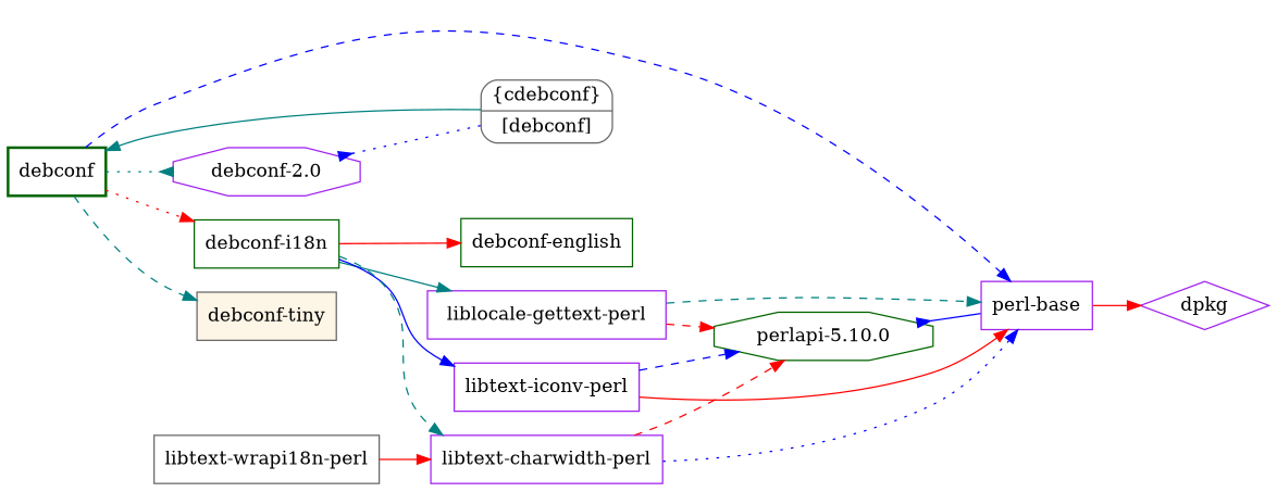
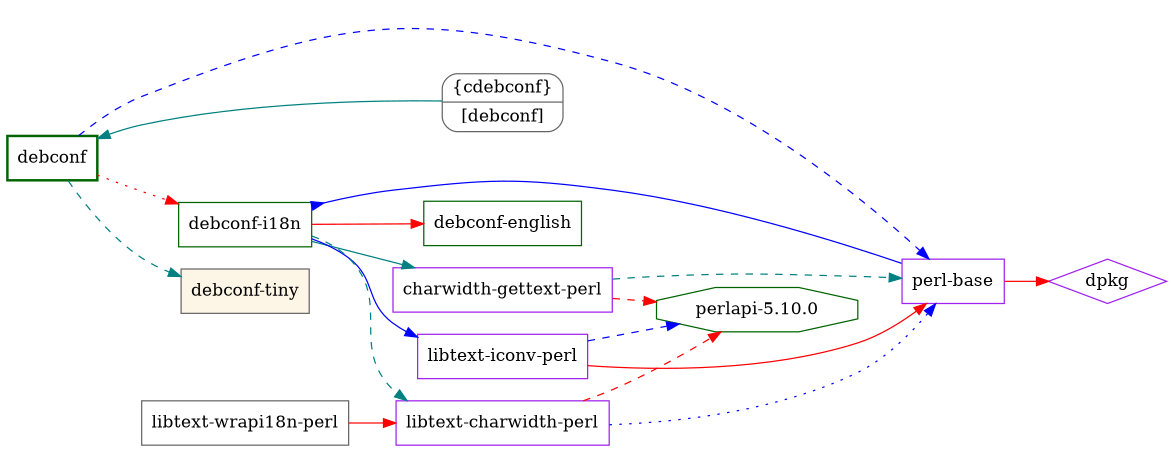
  digraph {
    fontname="DejaVu Serif"
    rankdir=LR
    node [color=purple fontname="DejaVu Serif" shape=box]
    edge [color=red fontname="DejaVu Serif" style=solid]
    debconf [color=darkgreen style="setlinewidth(2)"]
    "debconf-i18n" [color=darkgreen]
    "perl-base"
    "debconf-tiny" [color=gray40 fillcolor=oldlace style=filled]
-   "debconf-2.0" [shape=octagon]
-   "liblocale-gettext-perl"
+   "liblocale-gettext-perl" [label="charwidth-gettext-perl"]
    "libtext-iconv-perl"
    "libtext-charwidth-perl"
    "debconf-english" [color=darkgreen]
    dpkg [shape=diamond]
    n11 [color=gray40 label="<cdebconf> \{cdebconf\} | <debconf> [debconf]" shape=record style=rounded]
    "perlapi-5.10.0" [color=darkgreen shape=octagon]
    "libtext-wrapi18n-perl" [color=gray40]
    debconf -> "debconf-i18n" [style=dotted]
    debconf -> "perl-base" [color=blue style=dashed]
    debconf -> "debconf-tiny" [color=teal style=dashed]
-   debconf -> "debconf-2.0" [arrowhead=inv color=teal style=dotted]
    "debconf-i18n" -> "liblocale-gettext-perl" [color=teal]
    "debconf-i18n" -> "libtext-iconv-perl" [color=blue]
    "debconf-i18n" -> "libtext-charwidth-perl" [color=teal style=dashed]
    "debconf-i18n" -> "debconf-english"
    "perl-base" -> dpkg
-   "debconf-2.0" -> n11 [arrowtail=inv color=blue dir=back style=dotted]
    "liblocale-gettext-perl" -> "perl-base" [color=teal style=dashed]
    "liblocale-gettext-perl" -> "perlapi-5.10.0" [style=dashed]
    "libtext-iconv-perl" -> "perl-base"
    "libtext-iconv-perl" -> "perlapi-5.10.0" [color=blue style=dashed]
    "libtext-charwidth-perl" -> "perl-base" [color=blue style=dotted]
    "libtext-charwidth-perl" -> "perlapi-5.10.0" [style=dashed]
    n11 -> debconf [color=teal]
-   "perlapi-5.10.0" -> "perl-base" [arrowtail=inv color=blue dir=back]
+   "debconf-i18n" -> "perl-base" [arrowtail=inv color=blue dir=back]
    "libtext-wrapi18n-perl" -> "libtext-charwidth-perl"
  }
